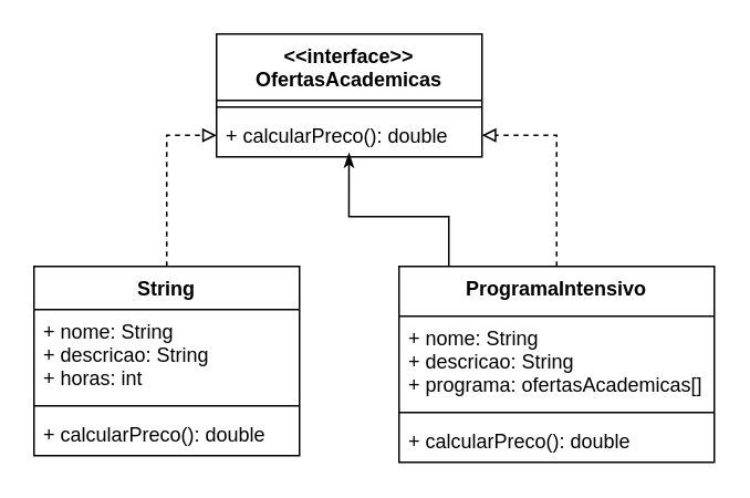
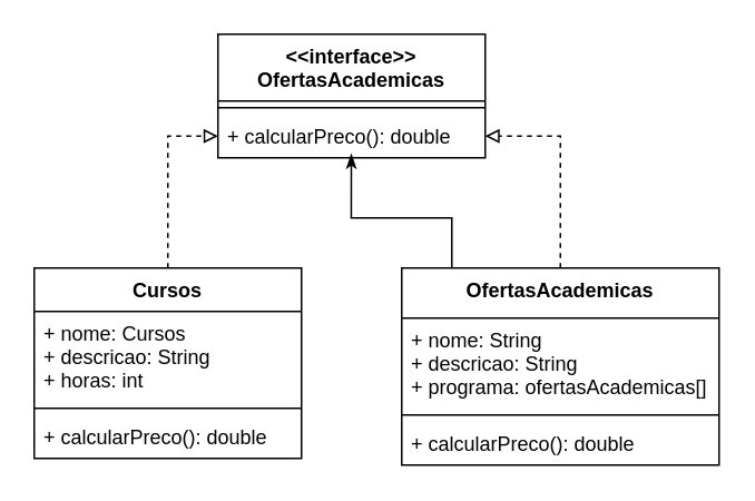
  <mxCell id="0" />
  <mxCell id="1" parent="0" />
  <mxCell id="2" value="&lt;&lt;interface&gt;&gt;&#10;OfertasAcademicas" style="swimlane;fontStyle=1;align=center;verticalAlign=top;childLayout=stackLayout;horizontal=1;startSize=40;horizontalStack=0;resizeParent=1;resizeParentMax=0;resizeLast=0;collapsible=1;marginBottom=0;" vertex="1" parent="1"><mxGeometry x="130" y="20" width="160" height="74" as="geometry" /></mxCell>
  <mxCell id="3" value="" style="line;strokeWidth=1;fillColor=none;align=left;verticalAlign=middle;spacingTop=-1;spacingLeft=3;spacingRight=3;rotatable=0;labelPosition=right;points=[];portConstraint=eastwest;" vertex="1" parent="2"><mxGeometry y="40" width="160" height="8" as="geometry" /></mxCell>
  <mxCell id="4" value="+ calcularPreco(): double" style="text;strokeColor=none;fillColor=none;align=left;verticalAlign=top;spacingLeft=4;spacingRight=4;overflow=hidden;rotatable=0;points=[[0,0.5],[1,0.5]];portConstraint=eastwest;" vertex="1" parent="2"><mxGeometry y="48" width="160" height="26" as="geometry" /></mxCell>
  <mxCell id="5" style="edgeStyle=orthogonalEdgeStyle;rounded=0;orthogonalLoop=1;jettySize=auto;html=1;entryX=0;entryY=0.5;entryDx=0;entryDy=0;dashed=1;endArrow=block;endFill=0;" edge="1" parent="1" source="6" target="4"><mxGeometry relative="1" as="geometry" /></mxCell>
- <mxCell id="6" value="String" style="swimlane;fontStyle=1;align=center;verticalAlign=top;childLayout=stackLayout;horizontal=1;startSize=26;horizontalStack=0;resizeParent=1;resizeParentMax=0;resizeLast=0;collapsible=1;marginBottom=0;" vertex="1" parent="1"><mxGeometry x="20" y="160" width="160" height="114" as="geometry" /></mxCell>
- <mxCell id="7" value="+ nome: String&#10;+ descricao: String&#10;+ horas: int" style="text;strokeColor=none;fillColor=none;align=left;verticalAlign=top;spacingLeft=4;spacingRight=4;overflow=hidden;rotatable=0;points=[[0,0.5],[1,0.5]];portConstraint=eastwest;" vertex="1" parent="6"><mxGeometry y="26" width="160" height="54" as="geometry" /></mxCell>
+ <mxCell id="6" value="Cursos" style="swimlane;fontStyle=1;align=center;verticalAlign=top;childLayout=stackLayout;horizontal=1;startSize=26;horizontalStack=0;resizeParent=1;resizeParentMax=0;resizeLast=0;collapsible=1;marginBottom=0;" vertex="1" parent="1"><mxGeometry x="20" y="160" width="160" height="114" as="geometry" /></mxCell>
+ <mxCell id="7" value="+ nome: Cursos&#10;+ descricao: String&#10;+ horas: int" style="text;strokeColor=none;fillColor=none;align=left;verticalAlign=top;spacingLeft=4;spacingRight=4;overflow=hidden;rotatable=0;points=[[0,0.5],[1,0.5]];portConstraint=eastwest;" vertex="1" parent="6"><mxGeometry y="26" width="160" height="54" as="geometry" /></mxCell>
  <mxCell id="8" value="" style="line;strokeWidth=1;fillColor=none;align=left;verticalAlign=middle;spacingTop=-1;spacingLeft=3;spacingRight=3;rotatable=0;labelPosition=right;points=[];portConstraint=eastwest;" vertex="1" parent="6"><mxGeometry y="80" width="160" height="8" as="geometry" /></mxCell>
  <mxCell id="9" value="+ calcularPreco(): double" style="text;strokeColor=none;fillColor=none;align=left;verticalAlign=top;spacingLeft=4;spacingRight=4;overflow=hidden;rotatable=0;points=[[0,0.5],[1,0.5]];portConstraint=eastwest;" vertex="1" parent="6"><mxGeometry y="88" width="160" height="26" as="geometry" /></mxCell>
  <mxCell id="10" style="edgeStyle=orthogonalEdgeStyle;rounded=0;orthogonalLoop=1;jettySize=auto;html=1;entryX=1;entryY=0.5;entryDx=0;entryDy=0;dashed=1;endArrow=block;endFill=0;" edge="1" parent="1" source="12" target="4"><mxGeometry relative="1" as="geometry" /></mxCell>
  <mxCell id="11" style="edgeStyle=orthogonalEdgeStyle;rounded=0;orthogonalLoop=1;jettySize=auto;html=1;endArrow=classicThin;endFill=1;entryX=0.499;entryY=0.907;entryDx=0;entryDy=0;entryPerimeter=0;" edge="1" parent="1" source="12" target="4"><mxGeometry relative="1" as="geometry"><mxPoint x="100" y="130" as="targetPoint" /><Array as="points"><mxPoint x="270" y="130" /><mxPoint x="210" y="130" /></Array></mxGeometry></mxCell>
- <mxCell id="12" value="ProgramaIntensivo" style="swimlane;fontStyle=1;align=center;verticalAlign=top;childLayout=stackLayout;horizontal=1;startSize=30;horizontalStack=0;resizeParent=1;resizeParentMax=0;resizeLast=0;collapsible=1;marginBottom=0;" vertex="1" parent="1"><mxGeometry x="240" y="160" width="190" height="118" as="geometry" /></mxCell>
+ <mxCell id="12" value="OfertasAcademicas" style="swimlane;fontStyle=1;align=center;verticalAlign=top;childLayout=stackLayout;horizontal=1;startSize=30;horizontalStack=0;resizeParent=1;resizeParentMax=0;resizeLast=0;collapsible=1;marginBottom=0;" vertex="1" parent="1"><mxGeometry x="240" y="160" width="190" height="118" as="geometry" /></mxCell>
  <mxCell id="13" value="+ nome: String&#10;+ descricao: String&#10;+ programa: ofertasAcademicas[]" style="text;strokeColor=none;fillColor=none;align=left;verticalAlign=top;spacingLeft=4;spacingRight=4;overflow=hidden;rotatable=0;points=[[0,0.5],[1,0.5]];portConstraint=eastwest;" vertex="1" parent="12"><mxGeometry y="30" width="190" height="54" as="geometry" /></mxCell>
  <mxCell id="14" value="" style="line;strokeWidth=1;fillColor=none;align=left;verticalAlign=middle;spacingTop=-1;spacingLeft=3;spacingRight=3;rotatable=0;labelPosition=right;points=[];portConstraint=eastwest;" vertex="1" parent="12"><mxGeometry y="84" width="190" height="8" as="geometry" /></mxCell>
  <mxCell id="15" value="+ calcularPreco(): double" style="text;strokeColor=none;fillColor=none;align=left;verticalAlign=top;spacingLeft=4;spacingRight=4;overflow=hidden;rotatable=0;points=[[0,0.5],[1,0.5]];portConstraint=eastwest;" vertex="1" parent="12"><mxGeometry y="92" width="190" height="26" as="geometry" /></mxCell>
